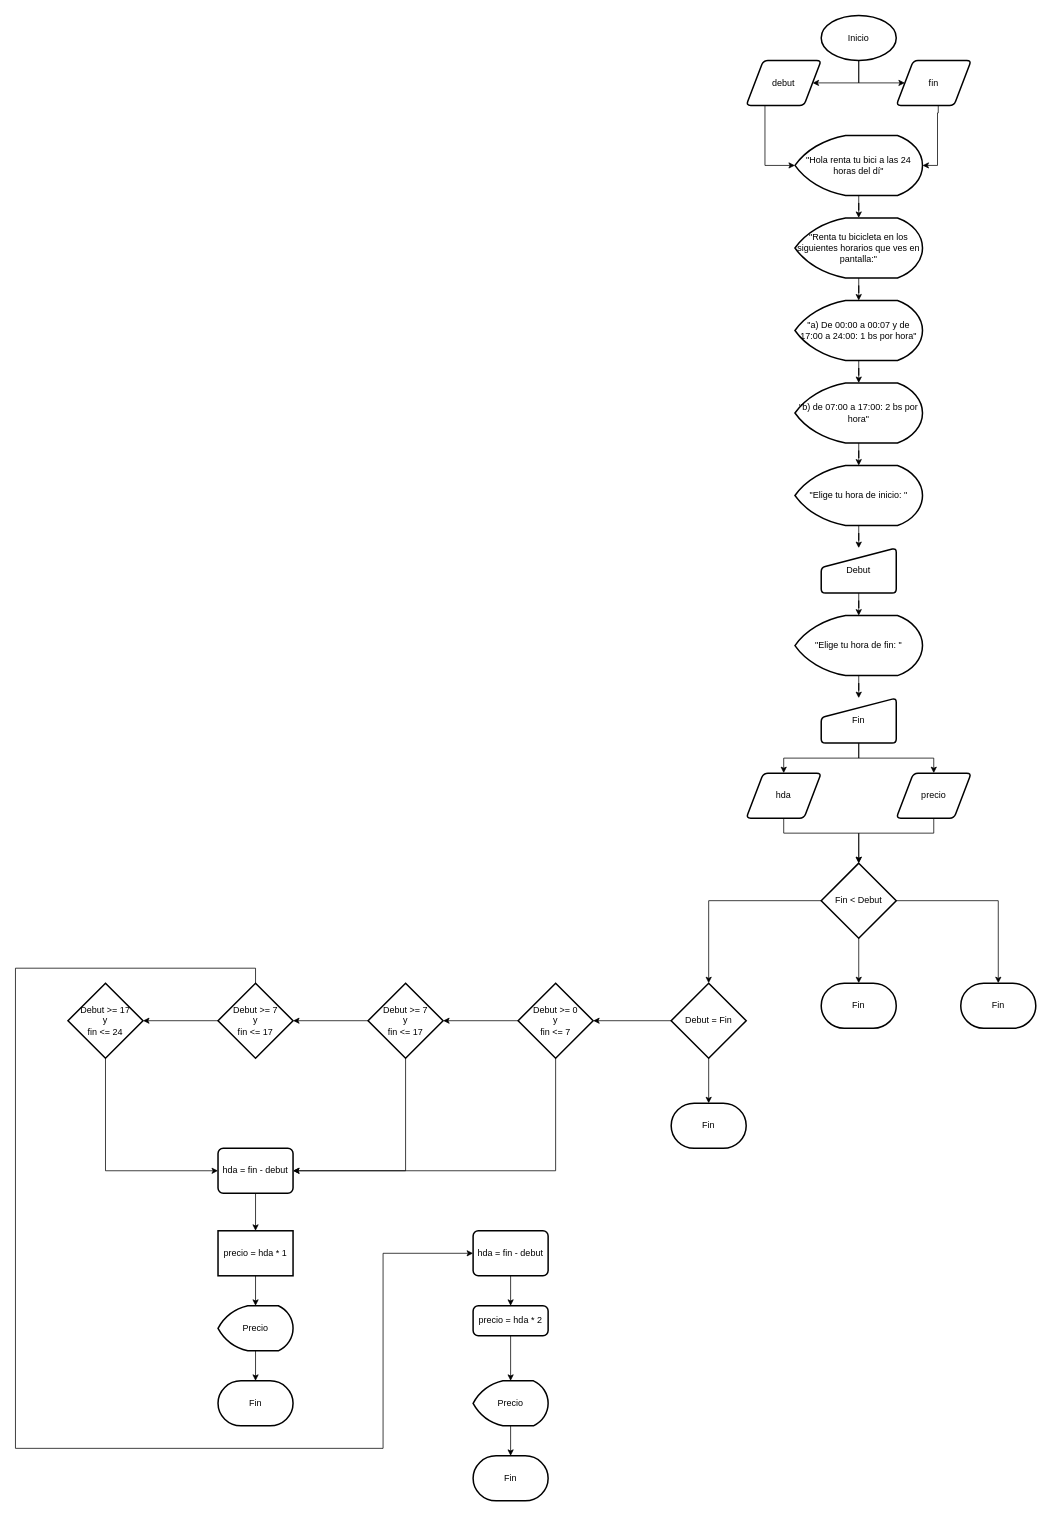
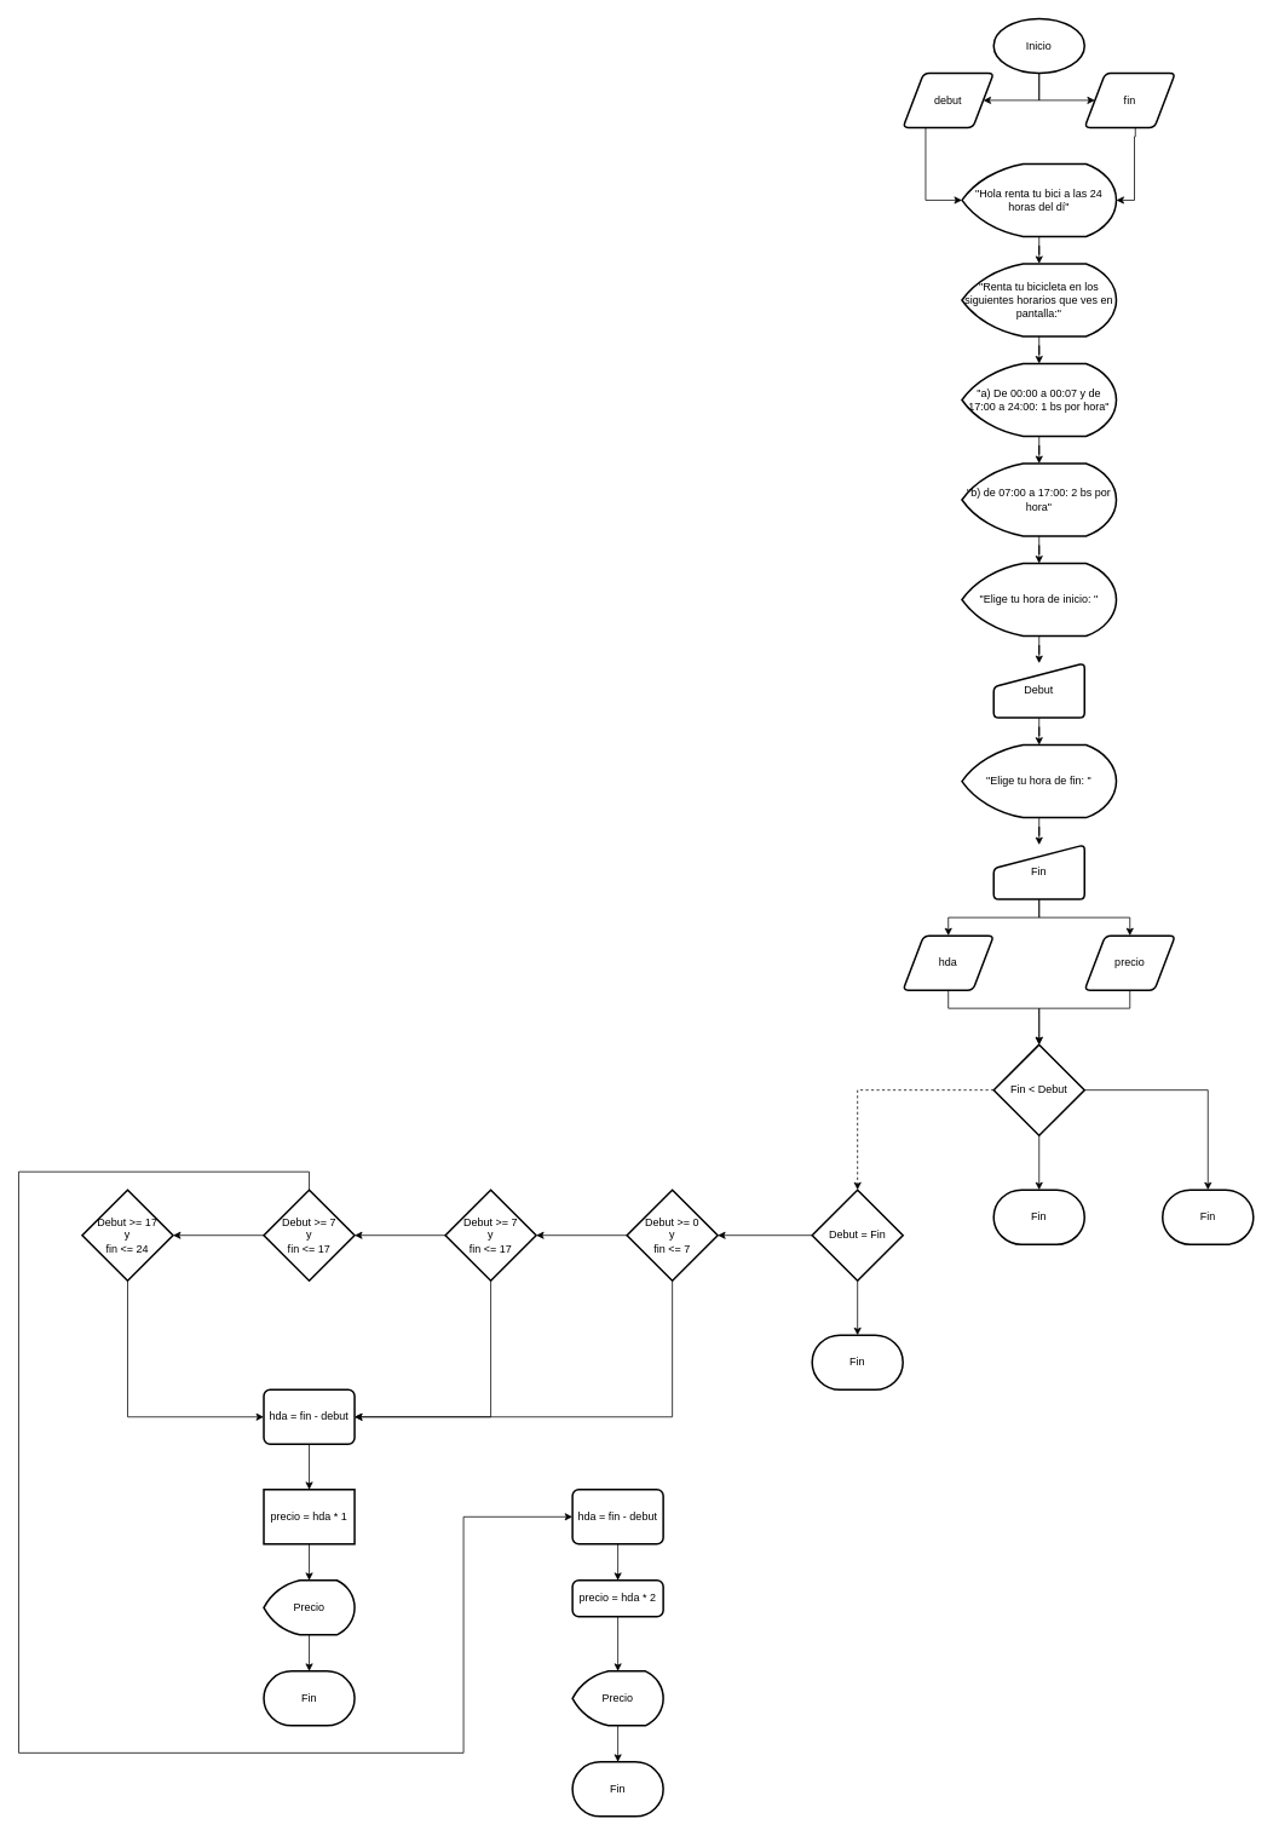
  <mxCell id="0" />
  <mxCell id="1" parent="0" />
  <mxCell id="2" style="edgeStyle=orthogonalEdgeStyle;rounded=0;orthogonalLoop=1;jettySize=auto;html=1;entryX=1;entryY=0.5;entryDx=0;entryDy=0;" edge="1" parent="1" source="4" target="5"><mxGeometry relative="1" as="geometry"><Array as="points"><mxPoint x="1144" y="110" /></Array></mxGeometry></mxCell>
  <mxCell id="3" style="edgeStyle=orthogonalEdgeStyle;rounded=0;orthogonalLoop=1;jettySize=auto;html=1;entryX=0;entryY=0.5;entryDx=0;entryDy=0;" edge="1" parent="1" source="4" target="6"><mxGeometry relative="1" as="geometry"><Array as="points"><mxPoint x="1144" y="110" /></Array></mxGeometry></mxCell>
  <mxCell id="4" value="Inicio" style="strokeWidth=2;html=1;shape=mxgraph.flowchart.start_1;whiteSpace=wrap;" vertex="1" parent="1"><mxGeometry x="1094" width="100" height="60" as="geometry" y="20" /></mxCell>
  <mxCell id="5" value="debut" style="shape=parallelogram;html=1;strokeWidth=2;perimeter=parallelogramPerimeter;whiteSpace=wrap;rounded=1;arcSize=12;size=0.23;" vertex="1" parent="1"><mxGeometry x="994" y="80" width="100" height="60" as="geometry" /></mxCell>
  <mxCell id="6" value="fin" style="shape=parallelogram;html=1;strokeWidth=2;perimeter=parallelogramPerimeter;whiteSpace=wrap;rounded=1;arcSize=12;size=0.23;" vertex="1" parent="1"><mxGeometry x="1194" y="80" width="100" height="60" as="geometry" /></mxCell>
  <mxCell id="7" value="" style="edgeStyle=orthogonalEdgeStyle;rounded=0;orthogonalLoop=1;jettySize=auto;html=1;" edge="1" parent="1" source="8" target="12"><mxGeometry relative="1" as="geometry" /></mxCell>
  <mxCell id="8" value="&quot;Hola renta tu bici a las 24 horas del dí&quot;" style="strokeWidth=2;html=1;shape=mxgraph.flowchart.display;whiteSpace=wrap;" vertex="1" parent="1"><mxGeometry x="1059" y="180" width="170" height="80" as="geometry" /></mxCell>
  <mxCell id="9" style="edgeStyle=orthogonalEdgeStyle;rounded=0;orthogonalLoop=1;jettySize=auto;html=1;exitX=0.25;exitY=1;exitDx=0;exitDy=0;entryX=0;entryY=0.5;entryDx=0;entryDy=0;entryPerimeter=0;" edge="1" parent="1" source="5" target="8"><mxGeometry relative="1" as="geometry" /></mxCell>
  <mxCell id="10" style="edgeStyle=orthogonalEdgeStyle;rounded=0;orthogonalLoop=1;jettySize=auto;html=1;entryX=1;entryY=0.5;entryDx=0;entryDy=0;entryPerimeter=0;" edge="1" parent="1" source="6" target="8"><mxGeometry relative="1" as="geometry"><Array as="points"><mxPoint x="1250" y="150" /><mxPoint x="1249" y="150" /><mxPoint x="1249" y="220" /></Array></mxGeometry></mxCell>
  <mxCell id="11" value="" style="edgeStyle=orthogonalEdgeStyle;rounded=0;orthogonalLoop=1;jettySize=auto;html=1;" edge="1" parent="1" source="12" target="14"><mxGeometry relative="1" as="geometry" /></mxCell>
  <mxCell id="12" value="&quot;Renta tu bicicleta en los siguientes horarios que ves en pantalla:&quot;" style="strokeWidth=2;html=1;shape=mxgraph.flowchart.display;whiteSpace=wrap;" vertex="1" parent="1"><mxGeometry x="1059" y="290" width="170" height="80" as="geometry" /></mxCell>
  <mxCell id="13" value="" style="edgeStyle=orthogonalEdgeStyle;rounded=0;orthogonalLoop=1;jettySize=auto;html=1;" edge="1" parent="1" source="14" target="16"><mxGeometry relative="1" as="geometry" /></mxCell>
  <mxCell id="14" value="&quot;a) De 00:00 a 00:07 y de 17:00 a 24:00: 1 bs por hora&quot;" style="strokeWidth=2;html=1;shape=mxgraph.flowchart.display;whiteSpace=wrap;" vertex="1" parent="1"><mxGeometry x="1059" y="400" width="170" height="80" as="geometry" /></mxCell>
  <mxCell id="15" value="" style="edgeStyle=orthogonalEdgeStyle;rounded=0;orthogonalLoop=1;jettySize=auto;html=1;" edge="1" parent="1" source="16" target="18"><mxGeometry relative="1" as="geometry" /></mxCell>
  <mxCell id="16" value="&quot;b) de 07:00 a 17:00: 2 bs por hora&quot;" style="strokeWidth=2;html=1;shape=mxgraph.flowchart.display;whiteSpace=wrap;" vertex="1" parent="1"><mxGeometry x="1059" y="510" width="170" height="80" as="geometry" /></mxCell>
  <mxCell id="17" value="" style="edgeStyle=orthogonalEdgeStyle;rounded=0;orthogonalLoop=1;jettySize=auto;html=1;" edge="1" parent="1" source="18" target="20"><mxGeometry relative="1" as="geometry" /></mxCell>
  <mxCell id="18" value="&quot;Elige tu hora de inicio: &quot;" style="strokeWidth=2;html=1;shape=mxgraph.flowchart.display;whiteSpace=wrap;" vertex="1" parent="1"><mxGeometry x="1059" y="620" width="170" height="80" as="geometry" /></mxCell>
  <mxCell id="19" value="" style="edgeStyle=orthogonalEdgeStyle;rounded=0;orthogonalLoop=1;jettySize=auto;html=1;" edge="1" parent="1" source="20" target="22"><mxGeometry relative="1" as="geometry" /></mxCell>
  <mxCell id="20" value="Debut" style="html=1;strokeWidth=2;shape=manualInput;whiteSpace=wrap;rounded=1;size=26;arcSize=11;" vertex="1" parent="1"><mxGeometry x="1094" y="730" width="100" height="60" as="geometry" /></mxCell>
  <mxCell id="21" value="" style="edgeStyle=orthogonalEdgeStyle;rounded=0;orthogonalLoop=1;jettySize=auto;html=1;" edge="1" parent="1" source="22" target="25"><mxGeometry relative="1" as="geometry" /></mxCell>
  <mxCell id="22" value="&quot;Elige tu hora de fin: &quot;" style="strokeWidth=2;html=1;shape=mxgraph.flowchart.display;whiteSpace=wrap;" vertex="1" parent="1"><mxGeometry x="1059" y="820" width="170" height="80" as="geometry" /></mxCell>
  <mxCell id="23" style="edgeStyle=orthogonalEdgeStyle;rounded=0;orthogonalLoop=1;jettySize=auto;html=1;entryX=0.5;entryY=0;entryDx=0;entryDy=0;" edge="1" parent="1" source="25" target="45"><mxGeometry relative="1" as="geometry" /></mxCell>
  <mxCell id="24" style="edgeStyle=orthogonalEdgeStyle;rounded=0;orthogonalLoop=1;jettySize=auto;html=1;entryX=0.5;entryY=0;entryDx=0;entryDy=0;" edge="1" parent="1" source="25" target="46"><mxGeometry relative="1" as="geometry" /></mxCell>
  <mxCell id="25" value="Fin" style="html=1;strokeWidth=2;shape=manualInput;whiteSpace=wrap;rounded=1;size=26;arcSize=11;" vertex="1" parent="1"><mxGeometry x="1094" y="930" width="100" height="60" as="geometry" /></mxCell>
- <mxCell id="26" value="" style="edgeStyle=orthogonalEdgeStyle;rounded=0;orthogonalLoop=1;jettySize=auto;html=1;" edge="1" parent="1" source="28" target="31"><mxGeometry relative="1" as="geometry" /></mxCell>
+ <mxCell id="26" value="" style="edgeStyle=orthogonalEdgeStyle;rounded=0;orthogonalLoop=1;jettySize=auto;html=1;dashed=1;" edge="1" parent="1" source="28" target="31"><mxGeometry relative="1" as="geometry" /></mxCell>
  <mxCell id="27" value="" style="edgeStyle=orthogonalEdgeStyle;rounded=0;orthogonalLoop=1;jettySize=auto;html=1;" edge="1" parent="1" source="28" target="62"><mxGeometry relative="1" as="geometry" /></mxCell>
  <mxCell id="28" value="Fin &amp;lt; Debut" style="strokeWidth=2;html=1;shape=mxgraph.flowchart.decision;whiteSpace=wrap;" vertex="1" parent="1"><mxGeometry x="1094" y="1150" width="100" height="100" as="geometry" /></mxCell>
  <mxCell id="29" value="" style="edgeStyle=orthogonalEdgeStyle;rounded=0;orthogonalLoop=1;jettySize=auto;html=1;" edge="1" parent="1" source="31" target="34"><mxGeometry relative="1" as="geometry" /></mxCell>
  <mxCell id="30" value="" style="edgeStyle=orthogonalEdgeStyle;rounded=0;orthogonalLoop=1;jettySize=auto;html=1;" edge="1" parent="1" source="31" target="61"><mxGeometry relative="1" as="geometry" /></mxCell>
  <mxCell id="31" value="Debut = Fin" style="strokeWidth=2;html=1;shape=mxgraph.flowchart.decision;whiteSpace=wrap;" vertex="1" parent="1"><mxGeometry x="894" y="1310" width="100" height="100" as="geometry" /></mxCell>
  <mxCell id="32" value="" style="edgeStyle=orthogonalEdgeStyle;rounded=0;orthogonalLoop=1;jettySize=auto;html=1;" edge="1" parent="1" source="34" target="37"><mxGeometry relative="1" as="geometry" /></mxCell>
  <mxCell id="33" style="edgeStyle=orthogonalEdgeStyle;rounded=0;orthogonalLoop=1;jettySize=auto;html=1;entryX=1;entryY=0.5;entryDx=0;entryDy=0;" edge="1" parent="1" source="34" target="44"><mxGeometry relative="1" as="geometry"><Array as="points"><mxPoint x="740" y="1560" /></Array></mxGeometry></mxCell>
  <mxCell id="34" value="&lt;div&gt;Debut &amp;gt;= 0&lt;/div&gt;&lt;div&gt;y&lt;/div&gt;&lt;div&gt;fin &amp;lt;= 7&lt;br&gt;&lt;/div&gt;" style="strokeWidth=2;html=1;shape=mxgraph.flowchart.decision;whiteSpace=wrap;" vertex="1" parent="1"><mxGeometry x="690" y="1310" width="100" height="100" as="geometry" /></mxCell>
  <mxCell id="35" value="" style="edgeStyle=orthogonalEdgeStyle;rounded=0;orthogonalLoop=1;jettySize=auto;html=1;" edge="1" parent="1" source="37" target="40"><mxGeometry relative="1" as="geometry" /></mxCell>
  <mxCell id="36" style="edgeStyle=orthogonalEdgeStyle;rounded=0;orthogonalLoop=1;jettySize=auto;html=1;entryX=1;entryY=0.5;entryDx=0;entryDy=0;" edge="1" parent="1" source="37" target="44"><mxGeometry relative="1" as="geometry"><Array as="points"><mxPoint x="540" y="1560" /></Array></mxGeometry></mxCell>
  <mxCell id="37" value="&lt;div&gt;Debut &amp;gt;= 7&lt;/div&gt;&lt;div&gt;y&lt;/div&gt;&lt;div&gt;fin &amp;lt;= 17&lt;br&gt;&lt;/div&gt;" style="strokeWidth=2;html=1;shape=mxgraph.flowchart.decision;whiteSpace=wrap;" vertex="1" parent="1"><mxGeometry x="490" y="1310" width="100" height="100" as="geometry" /></mxCell>
  <mxCell id="38" value="" style="edgeStyle=orthogonalEdgeStyle;rounded=0;orthogonalLoop=1;jettySize=auto;html=1;" edge="1" parent="1" source="40" target="42"><mxGeometry relative="1" as="geometry" /></mxCell>
  <mxCell id="39" style="edgeStyle=orthogonalEdgeStyle;rounded=0;orthogonalLoop=1;jettySize=auto;html=1;exitX=0.5;exitY=0;exitDx=0;exitDy=0;exitPerimeter=0;entryX=0;entryY=0.5;entryDx=0;entryDy=0;" edge="1" parent="1" source="40" target="54"><mxGeometry relative="1" as="geometry"><Array as="points"><mxPoint x="340" y="1290" /><mxPoint x="20" y="1290" /><mxPoint x="20" y="1930" /><mxPoint x="510" y="1930" /><mxPoint x="510" y="1670" /></Array></mxGeometry></mxCell>
  <mxCell id="40" value="&lt;div&gt;Debut &amp;gt;= 7&lt;/div&gt;&lt;div&gt;y&lt;/div&gt;&lt;div&gt;fin &amp;lt;= 17&lt;br&gt;&lt;/div&gt;" style="strokeWidth=2;html=1;shape=mxgraph.flowchart.decision;whiteSpace=wrap;" vertex="1" parent="1"><mxGeometry x="290" y="1310" width="100" height="100" as="geometry" /></mxCell>
  <mxCell id="41" value="" style="edgeStyle=orthogonalEdgeStyle;rounded=0;orthogonalLoop=1;jettySize=auto;html=1;" edge="1" parent="1" source="42" target="44"><mxGeometry relative="1" as="geometry"><Array as="points"><mxPoint x="140" y="1560" /></Array></mxGeometry></mxCell>
  <mxCell id="42" value="&lt;div&gt;Debut &amp;gt;= 17&lt;/div&gt;&lt;div&gt;y&lt;/div&gt;&lt;div&gt;fin &amp;lt;= 24&lt;br&gt;&lt;/div&gt;" style="strokeWidth=2;html=1;shape=mxgraph.flowchart.decision;whiteSpace=wrap;" vertex="1" parent="1"><mxGeometry x="90" y="1310" width="100" height="100" as="geometry" /></mxCell>
  <mxCell id="43" value="" style="edgeStyle=orthogonalEdgeStyle;rounded=0;orthogonalLoop=1;jettySize=auto;html=1;" edge="1" parent="1" source="44" target="50"><mxGeometry relative="1" as="geometry" /></mxCell>
  <mxCell id="44" value="hda = fin - debut" style="rounded=1;whiteSpace=wrap;html=1;absoluteArcSize=1;arcSize=14;strokeWidth=2;" vertex="1" parent="1"><mxGeometry x="290" y="1530" width="100" height="60" as="geometry" /></mxCell>
  <mxCell id="45" value="hda" style="shape=parallelogram;html=1;strokeWidth=2;perimeter=parallelogramPerimeter;whiteSpace=wrap;rounded=1;arcSize=12;size=0.23;" vertex="1" parent="1"><mxGeometry x="994" y="1030" width="100" height="60" as="geometry" /></mxCell>
  <mxCell id="46" value="precio" style="shape=parallelogram;html=1;strokeWidth=2;perimeter=parallelogramPerimeter;whiteSpace=wrap;rounded=1;arcSize=12;size=0.23;" vertex="1" parent="1"><mxGeometry x="1194" y="1030" width="100" height="60" as="geometry" /></mxCell>
  <mxCell id="47" style="edgeStyle=orthogonalEdgeStyle;rounded=0;orthogonalLoop=1;jettySize=auto;html=1;entryX=0.5;entryY=0;entryDx=0;entryDy=0;entryPerimeter=0;" edge="1" parent="1" source="45" target="28"><mxGeometry relative="1" as="geometry"><Array as="points"><mxPoint x="1044" y="1110" /><mxPoint x="1144" y="1110" /></Array></mxGeometry></mxCell>
  <mxCell id="48" style="edgeStyle=orthogonalEdgeStyle;rounded=0;orthogonalLoop=1;jettySize=auto;html=1;entryX=0.5;entryY=0;entryDx=0;entryDy=0;entryPerimeter=0;" edge="1" parent="1" source="46" target="28"><mxGeometry relative="1" as="geometry"><Array as="points"><mxPoint x="1244" y="1110" /><mxPoint x="1144" y="1110" /></Array></mxGeometry></mxCell>
  <mxCell id="49" value="" style="edgeStyle=orthogonalEdgeStyle;rounded=0;orthogonalLoop=1;jettySize=auto;html=1;" edge="1" parent="1" source="50" target="52"><mxGeometry relative="1" as="geometry" /></mxCell>
  <mxCell id="50" value="precio = hda * 1" style="whiteSpace=wrap;html=1;absoluteArcSize=1;arcSize=14;strokeWidth=2;rounded=0;" vertex="1" parent="1"><mxGeometry x="290" y="1640" width="100" height="60" as="geometry" /></mxCell>
  <mxCell id="51" value="" style="edgeStyle=orthogonalEdgeStyle;rounded=0;orthogonalLoop=1;jettySize=auto;html=1;" edge="1" parent="1" source="52" target="55"><mxGeometry relative="1" as="geometry" /></mxCell>
  <mxCell id="52" value="Precio" style="strokeWidth=2;html=1;shape=mxgraph.flowchart.display;whiteSpace=wrap;" vertex="1" parent="1"><mxGeometry x="290" y="1740" width="100" height="60" as="geometry" /></mxCell>
  <mxCell id="53" value="" style="edgeStyle=orthogonalEdgeStyle;rounded=0;orthogonalLoop=1;jettySize=auto;html=1;" edge="1" parent="1" source="54" target="57"><mxGeometry relative="1" as="geometry" /></mxCell>
  <mxCell id="54" value="hda = fin - debut" style="rounded=1;whiteSpace=wrap;html=1;absoluteArcSize=1;arcSize=14;strokeWidth=2;" vertex="1" parent="1"><mxGeometry x="630" y="1640" width="100" height="60" as="geometry" /></mxCell>
  <mxCell id="55" value="Fin" style="strokeWidth=2;html=1;shape=mxgraph.flowchart.terminator;whiteSpace=wrap;" vertex="1" parent="1"><mxGeometry x="290" y="1840" width="100" height="60" as="geometry" /></mxCell>
  <mxCell id="56" value="" style="edgeStyle=orthogonalEdgeStyle;rounded=0;orthogonalLoop=1;jettySize=auto;html=1;" edge="1" parent="1" source="57" target="59"><mxGeometry relative="1" as="geometry" /></mxCell>
  <mxCell id="57" value="precio = hda * 2" style="rounded=1;whiteSpace=wrap;html=1;absoluteArcSize=1;arcSize=14;strokeWidth=2;" vertex="1" parent="1"><mxGeometry x="630" y="1740" width="100" height="40" as="geometry" /></mxCell>
  <mxCell id="58" value="" style="edgeStyle=orthogonalEdgeStyle;rounded=0;orthogonalLoop=1;jettySize=auto;html=1;" edge="1" parent="1" source="59" target="60"><mxGeometry relative="1" as="geometry" /></mxCell>
  <mxCell id="59" value="Precio" style="strokeWidth=2;html=1;shape=mxgraph.flowchart.display;whiteSpace=wrap;" vertex="1" parent="1"><mxGeometry x="630" y="1840" width="100" height="60" as="geometry" /></mxCell>
  <mxCell id="60" value="Fin" style="strokeWidth=2;html=1;shape=mxgraph.flowchart.terminator;whiteSpace=wrap;" vertex="1" parent="1"><mxGeometry x="630" y="1940" width="100" height="60" as="geometry" /></mxCell>
  <mxCell id="61" value="Fin" style="strokeWidth=2;html=1;shape=mxgraph.flowchart.terminator;whiteSpace=wrap;" vertex="1" parent="1"><mxGeometry x="894" y="1470" width="100" height="60" as="geometry" /></mxCell>
  <mxCell id="62" value="Fin" style="strokeWidth=2;html=1;shape=mxgraph.flowchart.terminator;whiteSpace=wrap;" vertex="1" parent="1"><mxGeometry x="1094" y="1310" width="100" height="60" as="geometry" /></mxCell>
  <mxCell id="63" value="Fin" style="strokeWidth=2;html=1;shape=mxgraph.flowchart.terminator;whiteSpace=wrap;" vertex="1" parent="1"><mxGeometry x="1280" y="1310" width="100" height="60" as="geometry" /></mxCell>
  <mxCell id="64" style="edgeStyle=orthogonalEdgeStyle;rounded=0;orthogonalLoop=1;jettySize=auto;html=1;entryX=0.5;entryY=0;entryDx=0;entryDy=0;entryPerimeter=0;" edge="1" parent="1" source="28" target="63"><mxGeometry relative="1" as="geometry" /></mxCell>
